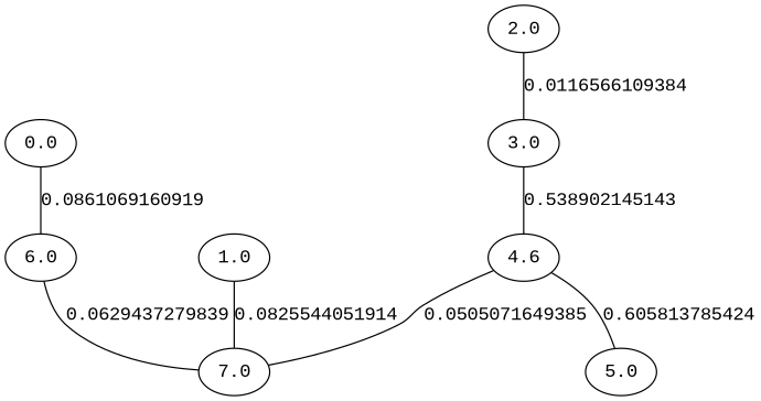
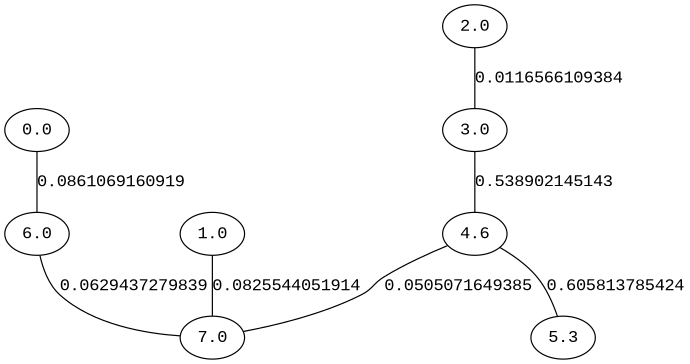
  graph {
    fontname="Liberation Mono"
    node [fontname="Liberation Mono"]
    edge [fontname="Liberation Mono"]
    n1 [label=4.6]
-   5.0
+   5.0 [label=5.3]
    7.0
    3.0
    0.0
    6.0
    1.0
    2.0
    n1 -- 5.0 [label=0.605813785424]
    n1 -- 7.0 [label=0.0505071649385]
    3.0 -- n1 [label=0.538902145143]
    0.0 -- 6.0 [label=0.0861069160919]
    6.0 -- 7.0 [label=0.0629437279839]
    1.0 -- 7.0 [label=0.0825544051914]
    2.0 -- 3.0 [label=0.0116566109384]
  }
